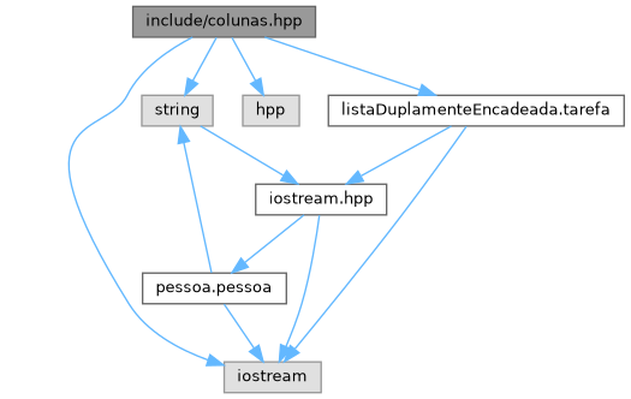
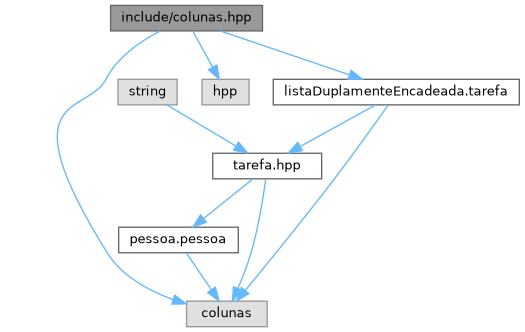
  digraph {
    node [color=grey60 fillcolor="#E0E0E0" fontname=Helvetica fontsize=10 shape=box style=filled]
    edge [color=steelblue1 fontname=Helvetica fontsize=10 labelfontname=Helvetica labelfontsize=10 style=solid]
    n1 [color=gray40 fillcolor=grey60 fontcolor=black height=0.2 label="include/colunas.hpp" width=0.4]
-   n2 [height=0.2 label=iostream width=0.4]
+   n2 [height=0.2 label=colunas width=0.4]
    n3 [height=0.2 label=string width=0.4]
    n4 [height=0.2 label=hpp width=0.4]
    n5 [color=grey40 fillcolor=white height=0.2 label="listaDuplamenteEncadeada.tarefa" width=0.4]
-   n6 [color=grey40 fillcolor=white height=0.2 label="iostream.hpp" width=0.4]
+   n6 [color=grey40 fillcolor=white height=0.2 label="tarefa.hpp" width=0.4]
    n7 [color=grey40 fillcolor=white height=0.2 label="pessoa.pessoa" width=0.4]
    n1 -> n2
-   n1 -> n3
    n1 -> n4
    n1 -> n5
    n3 -> n6
    n5 -> n2
    n5 -> n6
    n6 -> n2
    n6 -> n7
    n7 -> n2
-   n7 -> n3
  }
